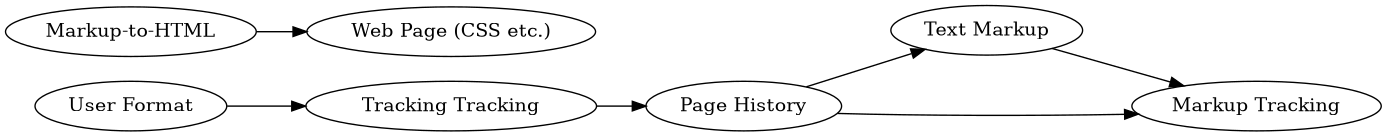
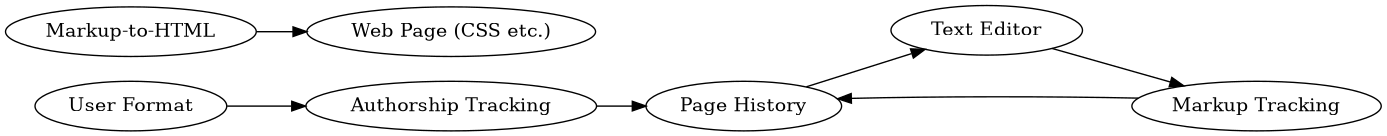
  digraph {
    rankdir=LR
    n1 [label="User Format"]
-   n2 [label="Tracking Tracking"]
+   n2 [label="Authorship Tracking"]
    n3 [label="Page History"]
-   n4 [label="Text Markup"]
+   n4 [label="Text Editor"]
    n5 [label="Markup-to-HTML"]
    n6 [label="Web Page (CSS etc.)"]
    n7 [label="Markup Tracking"]
    n1 -> n2
    n2 -> n3
    n3 -> n4
    n4 -> n7
    n5 -> n6
-   n3 -> n7
+   n7 -> n3
  }
